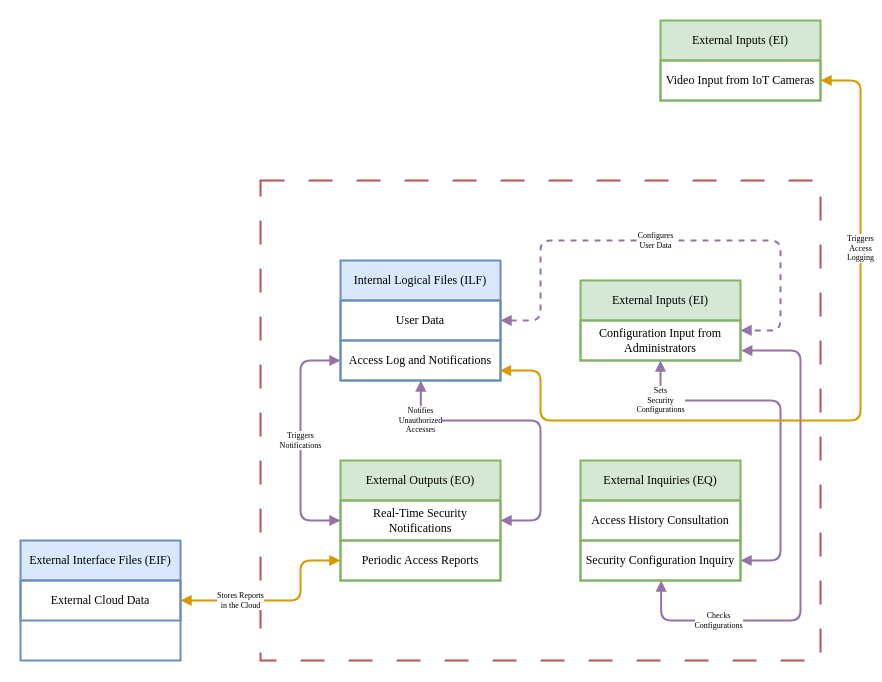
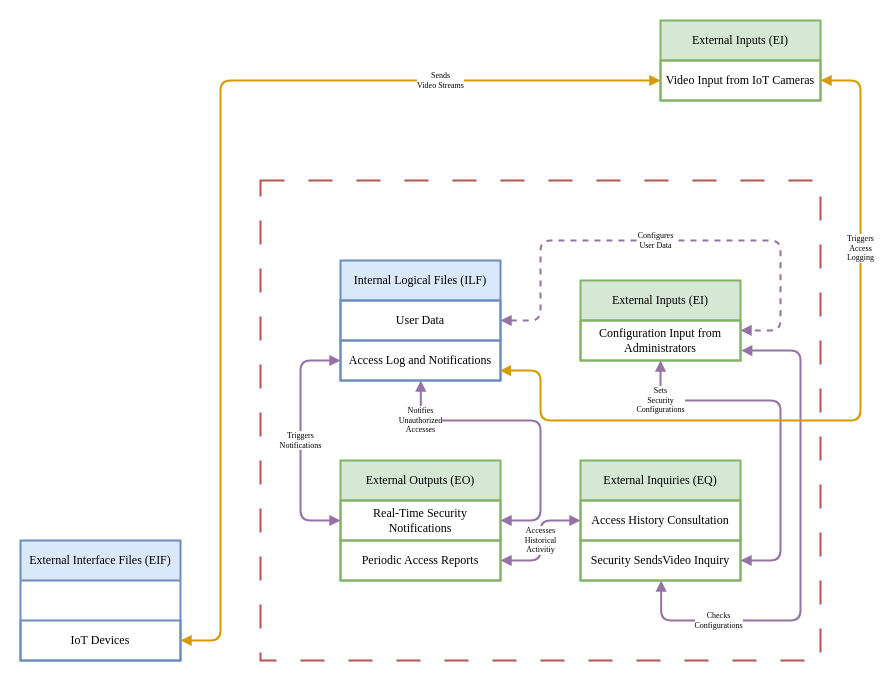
  <mxCell id="0" />
  <mxCell id="1" parent="0" />
  <mxCell id="2" value="" style="rounded=0;whiteSpace=wrap;html=1;fontFamily=Verdana;align=center;fillStyle=hatch;strokeWidth=2;fillColor=none;fontSize=8;strokeColor=#b85450;container=0;movable=1;resizable=1;rotatable=1;deletable=1;editable=1;locked=0;connectable=1;dashed=1;dashPattern=12 12;" parent="1" vertex="1"><mxGeometry x="260" y="180" width="560" height="480" as="geometry" /></mxCell>
  <mxCell id="3" value="External Inputs (EI)" style="swimlane;fontStyle=0;childLayout=stackLayout;horizontal=1;startSize=40;horizontalStack=0;resizeParent=1;resizeParentMax=0;resizeLast=0;collapsible=1;marginBottom=0;whiteSpace=wrap;html=1;fontFamily=Verdana;align=center;strokeWidth=2;fontSize=12;fillColor=#d5e8d4;strokeColor=#82b366;container=0;movable=1;resizable=1;rotatable=1;deletable=1;editable=1;locked=0;connectable=1;" parent="1" vertex="1"><mxGeometry x="660" y="20" width="160" height="80" as="geometry" /></mxCell>
  <mxCell id="4" value="External Interface Files (EIF)" style="swimlane;fontStyle=0;childLayout=stackLayout;horizontal=1;startSize=40;horizontalStack=0;resizeParent=1;resizeParentMax=0;resizeLast=0;collapsible=1;marginBottom=0;whiteSpace=wrap;html=1;fontFamily=Verdana;align=center;strokeWidth=2;fontSize=12;fillColor=#dae8fc;strokeColor=#6c8ebf;container=0;movable=1;resizable=1;rotatable=1;deletable=1;editable=1;locked=0;connectable=1;" parent="1" vertex="1"><mxGeometry x="20" y="540" width="160" height="120" as="geometry" /></mxCell>
  <mxCell id="5" value="External Inputs (EI)" style="swimlane;fontStyle=0;childLayout=stackLayout;horizontal=1;startSize=40;horizontalStack=0;resizeParent=1;resizeParentMax=0;resizeLast=0;collapsible=1;marginBottom=0;whiteSpace=wrap;html=1;fontFamily=Verdana;align=center;strokeWidth=2;fontSize=12;fillColor=#d5e8d4;strokeColor=#82b366;container=0;movable=1;resizable=1;rotatable=1;deletable=1;editable=1;locked=0;connectable=1;" parent="1" vertex="1"><mxGeometry x="580" y="280" width="160" height="80" as="geometry" /></mxCell>
  <mxCell id="6" value="External Outputs (EO)" style="swimlane;fontStyle=0;childLayout=stackLayout;horizontal=1;startSize=40;horizontalStack=0;resizeParent=1;resizeParentMax=0;resizeLast=0;collapsible=1;marginBottom=0;whiteSpace=wrap;html=1;fontFamily=Verdana;align=center;strokeWidth=2;fontSize=12;fillColor=#d5e8d4;strokeColor=#82b366;container=0;movable=1;resizable=1;rotatable=1;deletable=1;editable=1;locked=0;connectable=1;" parent="1" vertex="1"><mxGeometry x="340" y="460" width="160" height="120" as="geometry" /></mxCell>
  <mxCell id="7" value="External Inquiries (EQ)" style="swimlane;fontStyle=0;childLayout=stackLayout;horizontal=1;startSize=40;horizontalStack=0;resizeParent=1;resizeParentMax=0;resizeLast=0;collapsible=1;marginBottom=0;whiteSpace=wrap;fontFamily=Verdana;align=center;strokeWidth=2;fontSize=12;fillColor=#d5e8d4;strokeColor=#82b366;container=0;movable=1;resizable=1;rotatable=1;deletable=1;editable=1;locked=0;connectable=1;fillStyle=auto;html=1;labelBackgroundColor=none;glass=0;" parent="1" vertex="1"><mxGeometry x="580" y="460" width="160" height="120" as="geometry" /></mxCell>
  <mxCell id="8" value="Internal Logical Files (ILF)" style="swimlane;fontStyle=0;childLayout=stackLayout;horizontal=1;startSize=40;horizontalStack=0;resizeParent=1;resizeParentMax=0;resizeLast=0;collapsible=1;marginBottom=0;whiteSpace=wrap;html=1;fontFamily=Verdana;align=center;strokeWidth=2;fontSize=12;fillColor=#dae8fc;strokeColor=#6c8ebf;container=0;movable=1;resizable=1;rotatable=1;deletable=1;editable=1;locked=0;connectable=1;" parent="1" vertex="1"><mxGeometry x="340" y="260" width="160" height="120" as="geometry" /></mxCell>
- <mxCell id="10" value="Stores Reports&lt;br style=&quot;font-size: 8px;&quot;&gt;in the Cloud" style="edgeStyle=orthogonalEdgeStyle;rounded=1;orthogonalLoop=1;jettySize=auto;html=1;entryX=0;entryY=0.5;entryDx=0;entryDy=0;startArrow=block;startFill=1;endArrow=block;endFill=1;strokeWidth=2;fillColor=#ffe6cc;strokeColor=#d79b00;fontFamily=Verdana;fontSize=8;movable=1;resizable=1;rotatable=1;deletable=1;editable=1;locked=0;connectable=1;curved=0;" parent="1" source="12" target="18" edge="1"><mxGeometry x="-0.4" relative="1" as="geometry"><Array as="points"><mxPoint x="300" y="600" /><mxPoint x="300" y="560" /></Array><mxPoint as="offset" /></mxGeometry></mxCell>
+ <mxCell id="9" value="Sends&lt;br style=&quot;font-size: 8px;&quot;&gt;Video Streams" style="edgeStyle=orthogonalEdgeStyle;rounded=1;orthogonalLoop=1;jettySize=auto;html=1;entryX=0;entryY=0.5;entryDx=0;entryDy=0;startArrow=block;startFill=1;strokeWidth=2;fillColor=#ffe6cc;strokeColor=#d79b00;fontFamily=Verdana;fontSize=8;movable=1;resizable=1;rotatable=1;deletable=1;editable=1;locked=0;connectable=1;curved=0;endArrow=block;endFill=1;" parent="1" source="13" target="11" edge="1"><mxGeometry x="0.577" relative="1" as="geometry"><Array as="points"><mxPoint x="220" y="640" /><mxPoint x="220" y="80" /></Array><mxPoint as="offset" /></mxGeometry></mxCell>
  <mxCell id="11" value="Video Input from IoT Cameras" style="text;strokeColor=#82b366;fillColor=none;align=center;verticalAlign=middle;spacingLeft=4;spacingRight=4;overflow=hidden;points=[[0,0.5],[1,0.5]];portConstraint=eastwest;rotatable=1;whiteSpace=wrap;html=1;fontFamily=Verdana;strokeWidth=2;fontSize=12;container=0;movable=1;resizable=1;deletable=1;editable=1;locked=0;connectable=1;" parent="1" vertex="1"><mxGeometry x="660" y="60" width="160" height="40" as="geometry" /></mxCell>
- <mxCell id="12" value="External Cloud Data" style="text;strokeColor=#6c8ebf;fillColor=none;align=center;verticalAlign=middle;spacingLeft=4;spacingRight=4;overflow=hidden;points=[[0,0.5],[1,0.5]];portConstraint=eastwest;rotatable=1;whiteSpace=wrap;html=1;fontFamily=Verdana;strokeWidth=2;fontSize=12;container=0;movable=1;resizable=1;deletable=1;editable=1;locked=0;connectable=1;" parent="1" vertex="1"><mxGeometry x="20" y="580" width="160" height="40" as="geometry" /></mxCell>
+ <mxCell id="13" value="IoT Devices" style="text;strokeColor=#6c8ebf;fillColor=none;align=center;verticalAlign=middle;spacingLeft=4;spacingRight=4;overflow=hidden;points=[[0,0.5],[1,0.5]];portConstraint=eastwest;rotatable=1;whiteSpace=wrap;html=1;fontFamily=Verdana;strokeWidth=2;fontSize=12;container=0;movable=1;resizable=1;deletable=1;editable=1;locked=0;connectable=1;" parent="1" vertex="1"><mxGeometry x="20" y="620" width="160" height="40" as="geometry" /></mxCell>
  <mxCell id="14" value="Sets&lt;br style=&quot;font-size: 8px;&quot;&gt;Security&lt;br style=&quot;font-size: 8px;&quot;&gt;Configurations" style="edgeStyle=orthogonalEdgeStyle;rounded=1;orthogonalLoop=1;jettySize=auto;html=1;entryX=1;entryY=0.5;entryDx=0;entryDy=0;strokeWidth=2;fillColor=#e1d5e7;strokeColor=#9673a6;startArrow=block;startFill=1;endArrow=block;endFill=1;fontFamily=Verdana;fontSize=8;movable=1;resizable=1;rotatable=1;deletable=1;editable=1;locked=0;connectable=1;curved=0;" parent="1" source="15" target="21" edge="1"><mxGeometry x="-0.778" relative="1" as="geometry"><Array as="points"><mxPoint x="660" y="400" /><mxPoint x="780" y="400" /><mxPoint x="780" y="560" /></Array><mxPoint as="offset" /></mxGeometry></mxCell>
  <mxCell id="15" value="Configuration Input from Administrators" style="text;strokeColor=#82b366;fillColor=none;align=center;verticalAlign=middle;spacingLeft=4;spacingRight=4;overflow=hidden;points=[[0,0.5],[1,0.5]];portConstraint=eastwest;rotatable=1;whiteSpace=wrap;html=1;fontFamily=Verdana;strokeWidth=2;fontSize=12;container=0;movable=1;resizable=1;deletable=1;editable=1;locked=0;connectable=1;" parent="1" vertex="1"><mxGeometry x="580" y="320" width="160" height="40" as="geometry" /></mxCell>
  <mxCell id="16" value="Real-Time Security Notifications" style="text;strokeColor=#82b366;fillColor=none;align=center;verticalAlign=middle;spacingLeft=4;spacingRight=4;overflow=hidden;points=[[0,0.5],[1,0.5]];portConstraint=eastwest;rotatable=1;whiteSpace=wrap;html=1;fontFamily=Verdana;strokeWidth=2;fontSize=12;container=0;movable=1;resizable=1;deletable=1;editable=1;locked=0;connectable=1;" parent="1" vertex="1"><mxGeometry x="340" y="500" width="160" height="40" as="geometry" /></mxCell>
+ <mxCell id="17" value="Accesses&lt;br style=&quot;font-size: 8px;&quot;&gt;Historical&lt;br style=&quot;font-size: 8px;&quot;&gt;Activitiy" style="edgeStyle=orthogonalEdgeStyle;rounded=1;orthogonalLoop=1;jettySize=auto;html=1;entryX=0;entryY=0.5;entryDx=0;entryDy=0;startArrow=block;startFill=1;strokeWidth=2;fillColor=#e1d5e7;strokeColor=#9673a6;fontSize=8;fontFamily=Verdana;curved=0;endArrow=block;endFill=1;" parent="1" source="18" target="19" edge="1"><mxGeometry relative="1" as="geometry"><mxPoint as="offset" /></mxGeometry></mxCell>
  <mxCell id="18" value="Periodic Access Reports" style="text;strokeColor=#82b366;fillColor=none;align=center;verticalAlign=middle;spacingLeft=4;spacingRight=4;overflow=hidden;points=[[0,0.5],[1,0.5]];portConstraint=eastwest;rotatable=1;whiteSpace=wrap;html=1;fontFamily=Verdana;strokeWidth=2;fontSize=12;container=0;movable=1;resizable=1;deletable=1;editable=1;locked=0;connectable=1;" parent="1" vertex="1"><mxGeometry x="340" y="540" width="160" height="40" as="geometry" /></mxCell>
  <mxCell id="19" value="Access History Consultation" style="text;strokeColor=#82b366;fillColor=none;align=center;verticalAlign=middle;spacingLeft=4;spacingRight=4;overflow=hidden;points=[[0,0.5],[1,0.5]];portConstraint=eastwest;rotatable=1;whiteSpace=wrap;html=1;fontFamily=Verdana;strokeWidth=2;fontSize=12;container=0;movable=1;resizable=1;deletable=1;editable=1;locked=0;connectable=1;" parent="1" vertex="1"><mxGeometry x="580" y="500" width="160" height="40" as="geometry" /></mxCell>
  <mxCell id="20" value="Checks&lt;br style=&quot;font-size: 8px;&quot;&gt;Configurations" style="edgeStyle=orthogonalEdgeStyle;rounded=1;orthogonalLoop=1;jettySize=auto;html=1;entryX=1.004;entryY=0.751;entryDx=0;entryDy=0;strokeWidth=2;fillColor=#e1d5e7;strokeColor=#9673a6;endArrow=block;endFill=1;startArrow=block;startFill=1;curved=0;exitX=0.504;exitY=0.998;exitDx=0;exitDy=0;exitPerimeter=0;entryPerimeter=0;fontSize=8;fontFamily=Verdana;" parent="1" source="21" target="15" edge="1"><mxGeometry x="-0.619" relative="1" as="geometry"><Array as="points"><mxPoint x="661" y="620" /><mxPoint x="800" y="620" /><mxPoint x="800" y="350" /></Array><mxPoint as="offset" /></mxGeometry></mxCell>
- <mxCell id="21" value="Security Configuration Inquiry" style="text;strokeColor=#82b366;fillColor=none;align=center;verticalAlign=middle;spacingLeft=4;spacingRight=4;overflow=hidden;points=[[0,0.5],[1,0.5]];portConstraint=eastwest;rotatable=1;whiteSpace=wrap;html=1;fontFamily=Verdana;strokeWidth=2;fontSize=12;container=0;movable=1;resizable=1;deletable=1;editable=1;locked=0;connectable=1;" parent="1" vertex="1"><mxGeometry x="580" y="540" width="160" height="40" as="geometry" /></mxCell>
+ <mxCell id="21" value="Security SendsVideo Inquiry" style="text;strokeColor=#82b366;fillColor=none;align=center;verticalAlign=middle;spacingLeft=4;spacingRight=4;overflow=hidden;points=[[0,0.5],[1,0.5]];portConstraint=eastwest;rotatable=1;whiteSpace=wrap;html=1;fontFamily=Verdana;strokeWidth=2;fontSize=12;container=0;movable=1;resizable=1;deletable=1;editable=1;locked=0;connectable=1;" parent="1" vertex="1"><mxGeometry x="580" y="540" width="160" height="40" as="geometry" /></mxCell>
  <mxCell id="22" value="Configures&lt;br style=&quot;font-size: 8px;&quot;&gt;User Data" style="edgeStyle=orthogonalEdgeStyle;rounded=1;orthogonalLoop=1;jettySize=auto;html=1;entryX=1;entryY=0.249;entryDx=0;entryDy=0;startArrow=block;startFill=1;strokeWidth=2;endArrow=block;endFill=1;fillColor=#e1d5e7;strokeColor=#9673a6;fontFamily=Verdana;fontSize=8;movable=1;resizable=1;rotatable=1;deletable=1;editable=1;locked=0;connectable=1;curved=0;entryPerimeter=0;dashed=1;" parent="1" source="23" target="15" edge="1"><mxGeometry x="-0.04" relative="1" as="geometry"><Array as="points"><mxPoint x="540" y="320" /><mxPoint x="540" y="240" /><mxPoint x="780" y="240" /><mxPoint x="780" y="330" /><mxPoint x="740" y="330" /></Array><mxPoint as="offset" /></mxGeometry></mxCell>
  <mxCell id="23" value="User Data" style="text;strokeColor=#6c8ebf;fillColor=none;align=center;verticalAlign=middle;spacingLeft=4;spacingRight=4;overflow=hidden;points=[[0,0.5],[1,0.5]];portConstraint=eastwest;rotatable=1;whiteSpace=wrap;html=1;fontFamily=Verdana;strokeWidth=2;fontSize=12;container=0;movable=1;resizable=1;deletable=1;editable=1;locked=0;connectable=1;" parent="1" vertex="1"><mxGeometry x="340" y="300" width="160" height="40" as="geometry" /></mxCell>
  <mxCell id="24" value="Triggers&lt;br style=&quot;font-size: 8px;&quot;&gt;Notifications" style="edgeStyle=orthogonalEdgeStyle;rounded=1;orthogonalLoop=1;jettySize=auto;html=1;entryX=0;entryY=0.5;entryDx=0;entryDy=0;fillColor=#e1d5e7;strokeColor=#9673a6;strokeWidth=2;endArrow=block;endFill=1;startArrow=block;startFill=1;fontFamily=Verdana;fontSize=8;movable=1;resizable=1;rotatable=1;deletable=1;editable=1;locked=0;connectable=1;curved=0;" parent="1" source="25" target="16" edge="1"><mxGeometry relative="1" as="geometry"><Array as="points"><mxPoint x="300" y="360" /><mxPoint x="300" y="520" /></Array><mxPoint as="offset" /></mxGeometry></mxCell>
  <mxCell id="25" value="Access Log and Notifications" style="text;strokeColor=#6c8ebf;fillColor=none;align=center;verticalAlign=middle;spacingLeft=4;spacingRight=4;overflow=hidden;points=[[0,0.5],[1,0.5]];portConstraint=eastwest;rotatable=1;whiteSpace=wrap;html=1;fontFamily=Verdana;strokeWidth=2;fontSize=12;container=0;movable=1;resizable=1;deletable=1;editable=1;locked=0;connectable=1;" parent="1" vertex="1"><mxGeometry x="340" y="340" width="160" height="40" as="geometry" /></mxCell>
  <mxCell id="26" value="Notifies&lt;br style=&quot;font-size: 8px;&quot;&gt;Unauthorized&lt;br style=&quot;font-size: 8px;&quot;&gt;Accesses" style="edgeStyle=orthogonalEdgeStyle;rounded=1;orthogonalLoop=1;jettySize=auto;html=1;entryX=0.502;entryY=0.998;entryDx=0;entryDy=0;entryPerimeter=0;endArrow=block;endFill=1;startArrow=block;startFill=1;fillColor=#e1d5e7;strokeColor=#9673a6;strokeWidth=2;fontFamily=Verdana;fontSize=8;movable=1;resizable=1;rotatable=1;deletable=1;editable=1;locked=0;connectable=1;jumpStyle=none;shadow=0;curved=0;" parent="1" source="16" target="25" edge="1"><mxGeometry x="0.735" relative="1" as="geometry"><Array as="points"><mxPoint x="540" y="520" /><mxPoint x="540" y="420" /><mxPoint x="420" y="420" /></Array><mxPoint as="offset" /></mxGeometry></mxCell>
  <mxCell id="27" value="Triggers&lt;br style=&quot;font-size: 8px;&quot;&gt;Access&lt;br style=&quot;font-size: 8px;&quot;&gt;Logging" style="edgeStyle=orthogonalEdgeStyle;rounded=1;orthogonalLoop=1;jettySize=auto;html=1;entryX=0.996;entryY=0.752;entryDx=0;entryDy=0;strokeWidth=2;startArrow=block;startFill=1;endArrow=block;endFill=1;fillColor=#ffe6cc;strokeColor=#d79b00;fontFamily=Verdana;fontSize=8;movable=1;resizable=1;rotatable=1;deletable=1;editable=1;locked=0;connectable=1;curved=0;entryPerimeter=0;" parent="1" source="11" target="25" edge="1"><mxGeometry x="-0.475" relative="1" as="geometry"><Array as="points"><mxPoint x="860" y="80" /><mxPoint x="860" y="420" /><mxPoint x="540" y="420" /><mxPoint x="540" y="370" /></Array><mxPoint as="offset" /></mxGeometry></mxCell>
